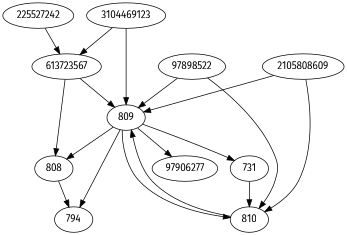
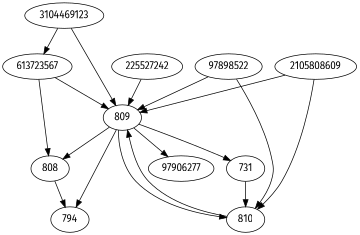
  strict digraph {
    fontname="Fira Sans"
    node [fontname="Fira Sans"]
    edge [fontname="Fira Sans"]
    2105808609
    809
    810
    808
    794
    97906277
    731
    3104469123
    613723567
    97898522
    225527242
    2105808609 -> 809
    2105808609 -> 810
    809 -> 810
    809 -> 808
    809 -> 794
    809 -> 97906277
    809 -> 731
    810 -> 809
    808 -> 794
    731 -> 810
    3104469123 -> 809
    3104469123 -> 613723567
    613723567 -> 809
    613723567 -> 808
    97898522 -> 809
    97898522 -> 810
-   225527242 -> 613723567
+   225527242 -> 809
  }
